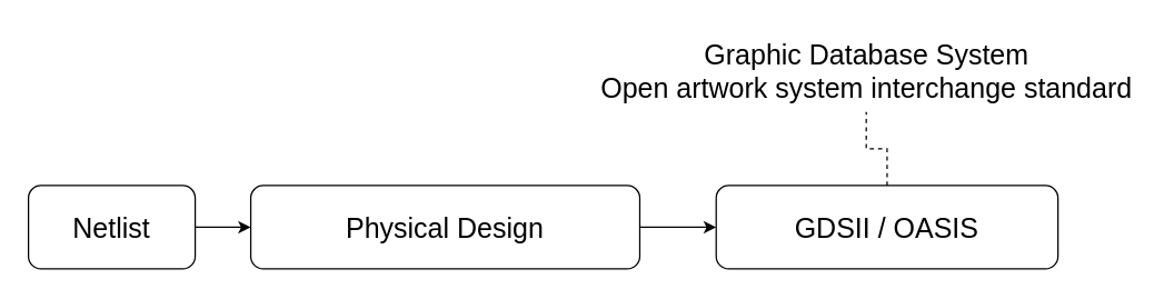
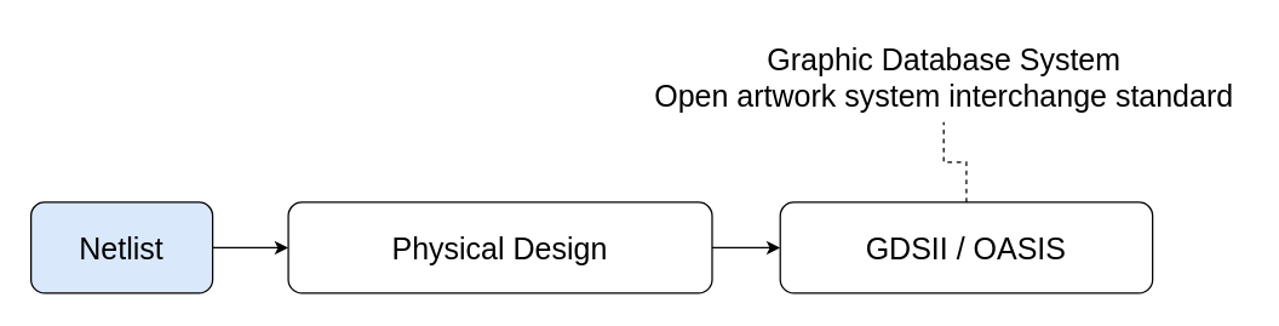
  <mxCell id="0" />
  <mxCell id="1" parent="0" />
  <mxCell id="2" value="" style="edgeStyle=orthogonalEdgeStyle;rounded=0;orthogonalLoop=1;jettySize=auto;html=1;fontSize=20;" edge="1" parent="1" source="3" target="5"><mxGeometry relative="1" as="geometry" /></mxCell>
- <mxCell id="3" value="Netlist" style="rounded=1;whiteSpace=wrap;html=1;fontSize=20;" vertex="1" parent="1"><mxGeometry x="20" y="133" width="120" height="60" as="geometry" /></mxCell>
+ <mxCell id="3" value="Netlist" style="rounded=1;whiteSpace=wrap;html=1;fontSize=20;fillColor=#dae8fc;" vertex="1" parent="1"><mxGeometry x="20" y="133" width="120" height="60" as="geometry" /></mxCell>
  <mxCell id="4" style="rounded=0;orthogonalLoop=1;jettySize=auto;html=1;entryX=0;entryY=0.5;entryDx=0;entryDy=0;fontSize=20;" edge="1" parent="1" source="5" target="7"><mxGeometry relative="1" as="geometry" /></mxCell>
- <mxCell id="5" value="Physical Design" style="rounded=1;whiteSpace=wrap;html=1;fontSize=20;" vertex="1" parent="1"><mxGeometry x="180" y="133" width="280" height="60" as="geometry" /></mxCell>
+ <mxCell id="5" value="Physical Design" style="rounded=1;whiteSpace=wrap;html=1;fontSize=20;" vertex="1" parent="1"><mxGeometry x="190" y="133" width="280" height="60" as="geometry" /></mxCell>
  <mxCell id="6" value="" style="edgeStyle=orthogonalEdgeStyle;rounded=0;orthogonalLoop=1;jettySize=auto;html=1;dashed=1;endArrow=none;startFill=0;" edge="1" parent="1" source="7" target="8"><mxGeometry relative="1" as="geometry" /></mxCell>
  <mxCell id="7" value="GDSII /&amp;nbsp;&lt;span style=&quot;background-color: transparent; color: light-dark(rgb(0, 0, 0), rgb(255, 255, 255));&quot;&gt;OASIS&lt;/span&gt;" style="rounded=1;whiteSpace=wrap;html=1;fontSize=20;" vertex="1" parent="1"><mxGeometry x="515" y="133" width="246" height="60" as="geometry" /></mxCell>
  <mxCell id="8" value="&lt;div&gt;Graphic Database System&lt;/div&gt;&lt;div&gt;Open artwork system interchange standard&lt;/div&gt;" style="text;html=1;align=center;verticalAlign=middle;resizable=0;points=[];autosize=1;strokeColor=none;fillColor=none;fontSize=20;" vertex="1" parent="1"><mxGeometry x="423" y="20" width="400" height="60" as="geometry" /></mxCell>
